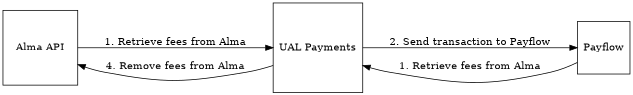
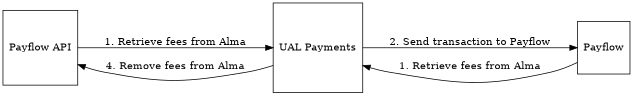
  digraph {
    nodesep=1
    rankdir=LR
    ranksep=1
    node [shape=square]
-   "Alma API"
+   "Alma API" [label="Payflow API"]
    "UAL Payments"
    Payflow
    "Alma API" -> "UAL Payments" [label="1. Retrieve fees from Alma"]
    "UAL Payments" -> "Alma API" [label="4. Remove fees from Alma"]
    "UAL Payments" -> Payflow [label="2. Send transaction to Payflow"]
    Payflow -> "UAL Payments" [label="1. Retrieve fees from Alma"]
  }
